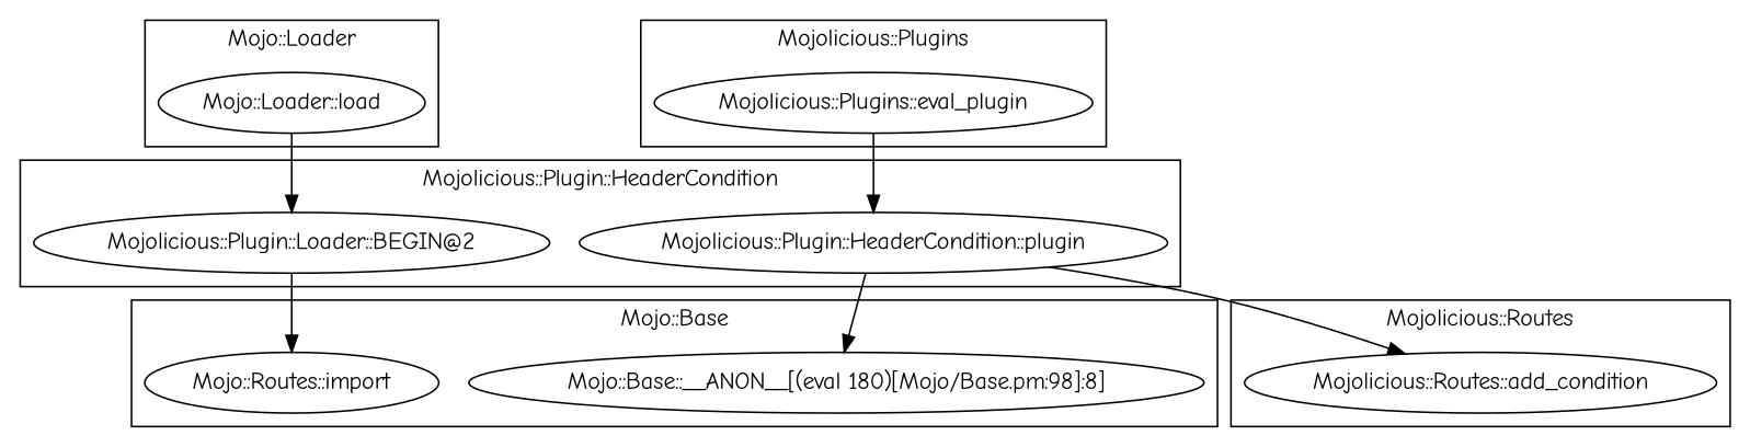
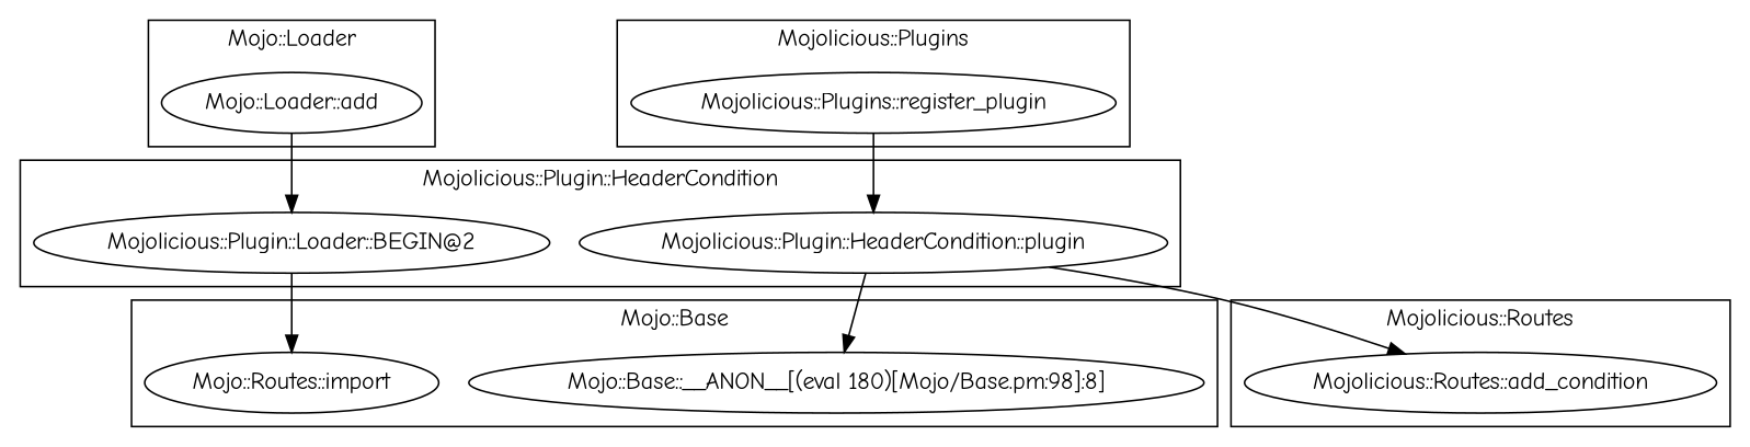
  digraph {
    fontname="Comic Neue"
    node [fontname="Comic Neue"]
    edge [fontname="Comic Neue"]
    n1 [label="Mojolicious::Plugin::Loader::BEGIN@2"]
    n2 [label="Mojolicious::Plugin::HeaderCondition::plugin"]
    "Mojolicious::Routes::add_condition"
    "Mojo::Base::__ANON__[(eval 180)[Mojo/Base.pm:98]:8]"
    n5 [label="Mojo::Routes::import"]
-   "Mojo::Loader::load"
-   "Mojolicious::Plugins::register_plugin" [label="Mojolicious::Plugins::eval_plugin"]
+   "Mojo::Loader::load" [label="Mojo::Loader::add"]
+   "Mojolicious::Plugins::register_plugin"
    subgraph cluster_1 {
      label="Mojolicious::Plugin::HeaderCondition"
      n1
      n2
    }
    subgraph cluster_2 {
      label="Mojolicious::Routes"
      "Mojolicious::Routes::add_condition"
    }
    subgraph cluster_3 {
      label="Mojo::Base"
      "Mojo::Base::__ANON__[(eval 180)[Mojo/Base.pm:98]:8]"
      n5
    }
    subgraph cluster_4 {
      label="Mojo::Loader"
      "Mojo::Loader::load"
    }
    subgraph cluster_5 {
      label="Mojolicious::Plugins"
      "Mojolicious::Plugins::register_plugin"
    }
    n1 -> n5
    n2 -> "Mojolicious::Routes::add_condition"
    n2 -> "Mojo::Base::__ANON__[(eval 180)[Mojo/Base.pm:98]:8]"
    "Mojo::Loader::load" -> n1
    "Mojolicious::Plugins::register_plugin" -> n2
  }
